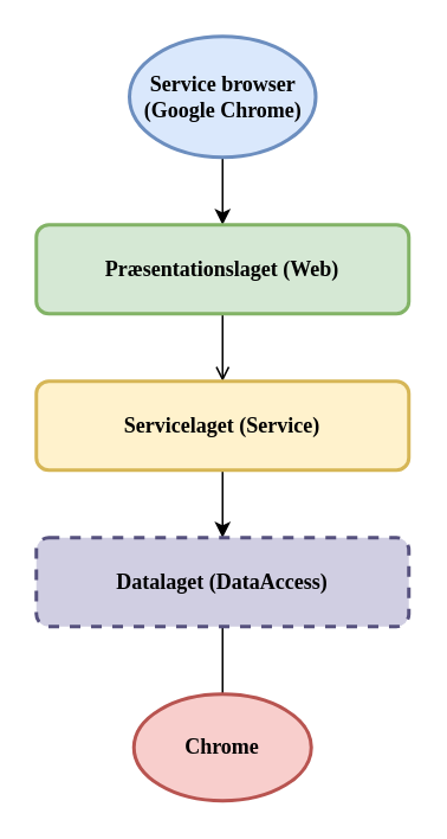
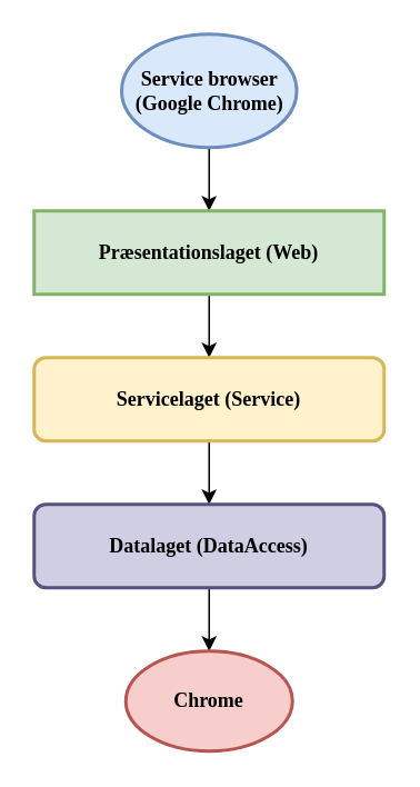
  <mxCell id="0" />
  <mxCell id="1" parent="0" />
  <mxCell id="2" style="edgeStyle=orthogonalEdgeStyle;rounded=0;orthogonalLoop=1;jettySize=auto;html=1;exitX=0.5;exitY=1;exitDx=0;exitDy=0;exitPerimeter=0;entryX=0.5;entryY=0;entryDx=0;entryDy=0;fontFamily=Comic Sans MS;" parent="1" source="3" target="5" edge="1"><mxGeometry relative="1" as="geometry" /></mxCell>
  <mxCell id="3" value="&lt;b&gt;Service browser (Google Chrome)&lt;/b&gt;" style="strokeWidth=2;html=1;shape=mxgraph.flowchart.start_1;whiteSpace=wrap;fillColor=#dae8fc;strokeColor=#6c8ebf;fontFamily=Comic Sans MS;" parent="1" vertex="1"><mxGeometry x="72.5" y="20" width="105" height="68" as="geometry" /></mxCell>
- <mxCell id="4" value="" style="edgeStyle=orthogonalEdgeStyle;rounded=0;orthogonalLoop=1;jettySize=auto;html=1;fontFamily=Comic Sans MS;endArrow=open;" parent="1" source="5" target="7" edge="1"><mxGeometry relative="1" as="geometry" /></mxCell>
- <mxCell id="5" value="&lt;b&gt;Præsentationslaget&amp;nbsp;(Web)&lt;/b&gt;" style="rounded=1;whiteSpace=wrap;html=1;absoluteArcSize=1;arcSize=14;strokeWidth=2;fillColor=#d5e8d4;strokeColor=#82b366;fontFamily=Comic Sans MS;" parent="1" vertex="1"><mxGeometry x="20" y="126" width="210" height="50" as="geometry" /></mxCell>
+ <mxCell id="4" value="" style="edgeStyle=orthogonalEdgeStyle;rounded=0;orthogonalLoop=1;jettySize=auto;html=1;fontFamily=Comic Sans MS;" parent="1" source="5" target="7" edge="1"><mxGeometry relative="1" as="geometry" /></mxCell>
+ <mxCell id="5" value="&lt;b&gt;Præsentationslaget&amp;nbsp;(Web)&lt;/b&gt;" style="whiteSpace=wrap;html=1;absoluteArcSize=1;arcSize=14;strokeWidth=2;fillColor=#d5e8d4;strokeColor=#82b366;fontFamily=Comic Sans MS;rounded=0;" parent="1" vertex="1"><mxGeometry x="20" y="126" width="210" height="50" as="geometry" /></mxCell>
  <mxCell id="6" value="" style="edgeStyle=orthogonalEdgeStyle;rounded=0;orthogonalLoop=1;jettySize=auto;html=1;fontFamily=Comic Sans MS;" parent="1" source="7" target="9" edge="1"><mxGeometry relative="1" as="geometry" /></mxCell>
  <mxCell id="7" value="&lt;b&gt;Servicelaget&amp;nbsp;(Service)&lt;/b&gt;" style="rounded=1;whiteSpace=wrap;html=1;absoluteArcSize=1;arcSize=14;strokeWidth=2;fontFamily=Comic Sans MS;fillColor=#fff2cc;strokeColor=#d6b656;" parent="1" vertex="1"><mxGeometry x="20" y="214" width="210" height="50" as="geometry" /></mxCell>
- <mxCell id="8" value="" style="edgeStyle=orthogonalEdgeStyle;rounded=0;orthogonalLoop=1;jettySize=auto;html=1;entryX=0.5;entryY=0;entryDx=0;entryDy=0;entryPerimeter=0;fontFamily=Comic Sans MS;endArrow=none;" parent="1" source="9" target="10" edge="1"><mxGeometry relative="1" as="geometry"><mxPoint x="125" y="404" as="targetPoint" /></mxGeometry></mxCell>
- <mxCell id="9" value="&lt;b&gt;Datalaget&amp;nbsp;(DataAccess)&lt;/b&gt;" style="rounded=1;whiteSpace=wrap;html=1;absoluteArcSize=1;arcSize=14;strokeWidth=2;fillColor=#d0cee2;strokeColor=#56517e;fontFamily=Comic Sans MS;dashed=1;" parent="1" vertex="1"><mxGeometry x="20" y="302" width="210" height="50" as="geometry" /></mxCell>
+ <mxCell id="8" value="" style="edgeStyle=orthogonalEdgeStyle;rounded=0;orthogonalLoop=1;jettySize=auto;html=1;entryX=0.5;entryY=0;entryDx=0;entryDy=0;entryPerimeter=0;fontFamily=Comic Sans MS;" parent="1" source="9" target="10" edge="1"><mxGeometry relative="1" as="geometry"><mxPoint x="125" y="404" as="targetPoint" /></mxGeometry></mxCell>
+ <mxCell id="9" value="&lt;b&gt;Datalaget&amp;nbsp;(DataAccess)&lt;/b&gt;" style="rounded=1;whiteSpace=wrap;html=1;absoluteArcSize=1;arcSize=14;strokeWidth=2;fillColor=#d0cee2;strokeColor=#56517e;fontFamily=Comic Sans MS;" parent="1" vertex="1"><mxGeometry x="20" y="302" width="210" height="50" as="geometry" /></mxCell>
  <mxCell id="10" value="Chrome" style="strokeWidth=2;html=1;shape=mxgraph.flowchart.start_1;whiteSpace=wrap;fillColor=#f8cecc;strokeColor=#b85450;fontStyle=1;fontFamily=Comic Sans MS;" parent="1" vertex="1"><mxGeometry x="75" y="390" width="100" height="60" as="geometry" /></mxCell>
